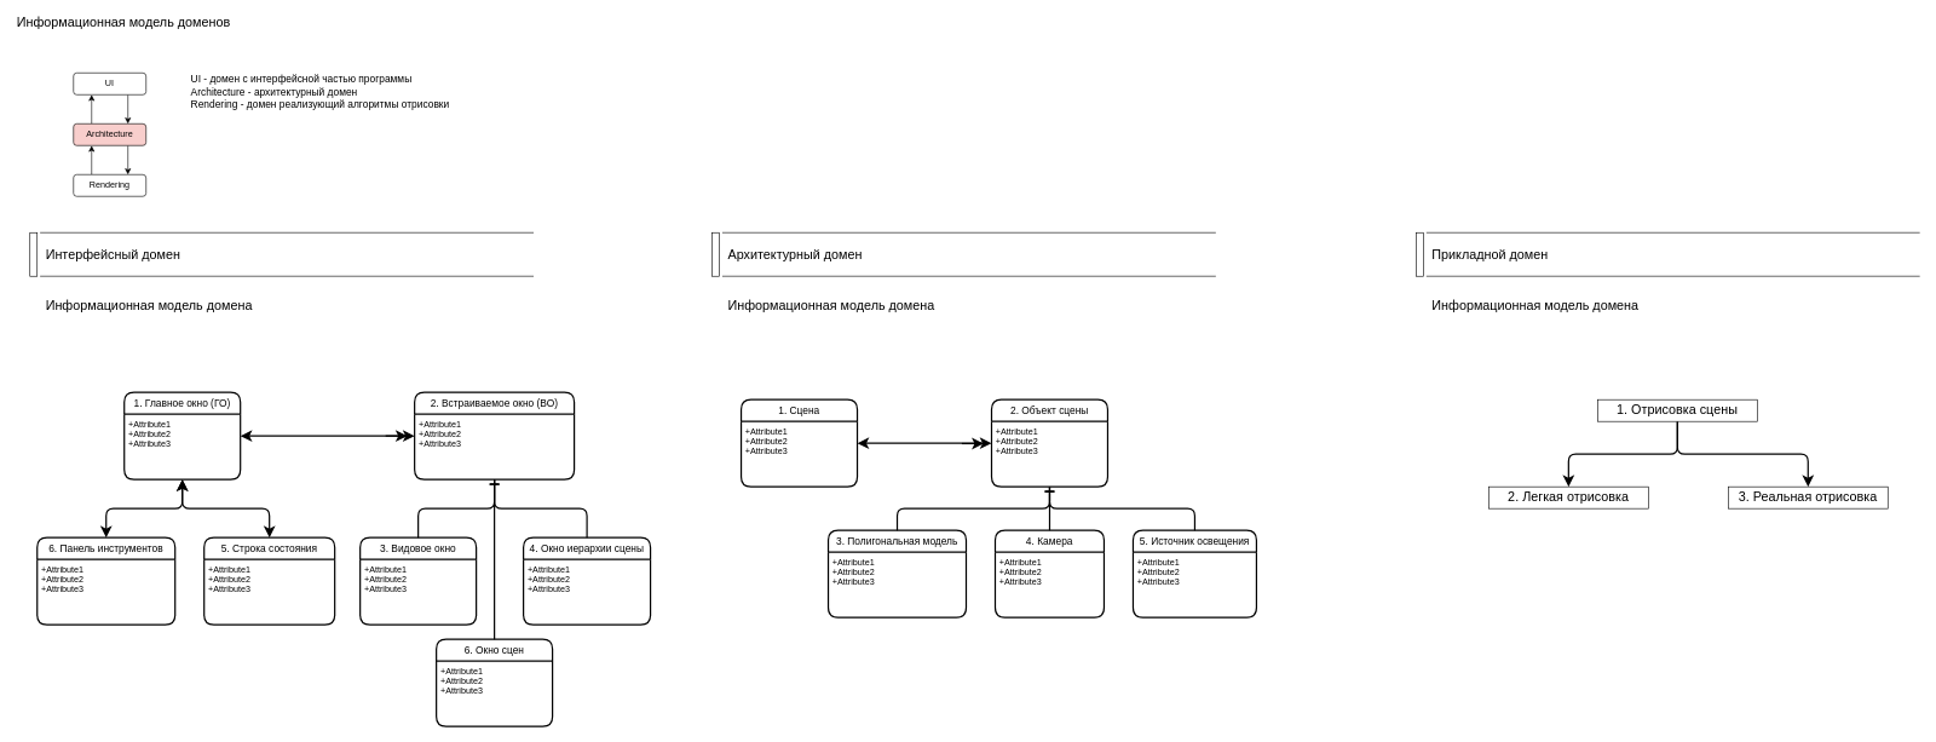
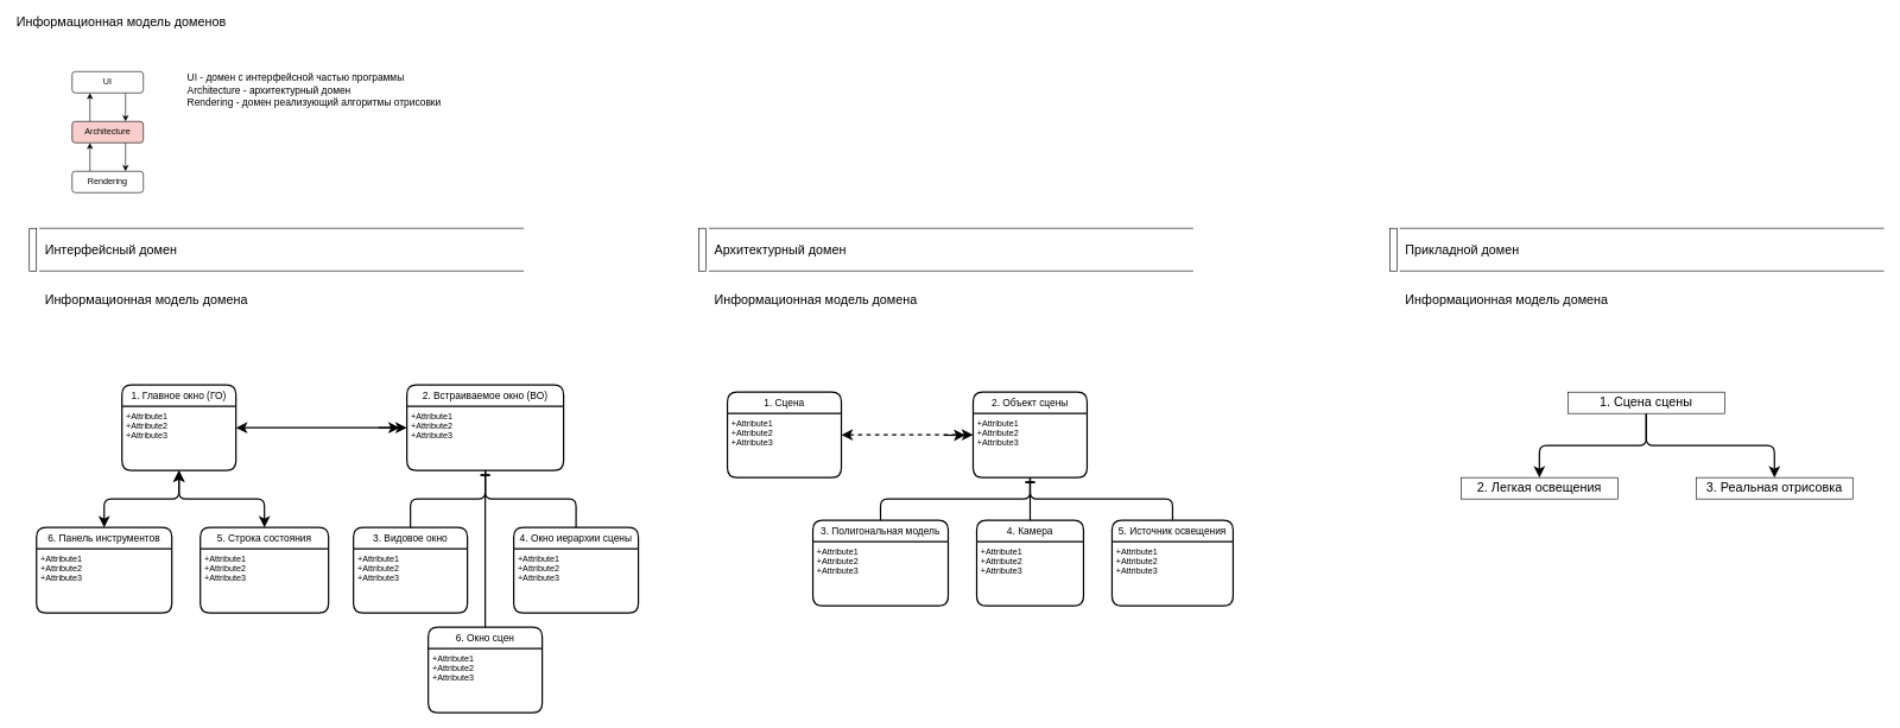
  <mxCell id="0" />
  <mxCell id="1" parent="0" />
  <mxCell id="2" value="Информационная модель доменов" style="text;html=1;strokeColor=none;fillColor=none;align=left;verticalAlign=middle;whiteSpace=wrap;rounded=0;fontSize=18;" vertex="1" parent="1"><mxGeometry x="20" y="20" width="360" height="20" as="geometry" /></mxCell>
  <mxCell id="3" style="edgeStyle=orthogonalEdgeStyle;rounded=0;orthogonalLoop=1;jettySize=auto;html=1;exitX=0.75;exitY=1;exitDx=0;exitDy=0;entryX=0.75;entryY=0;entryDx=0;entryDy=0;" edge="1" parent="1" source="4" target="7"><mxGeometry relative="1" as="geometry" /></mxCell>
  <mxCell id="4" value="UI" style="rounded=1;whiteSpace=wrap;html=1;align=center;" vertex="1" parent="1"><mxGeometry x="100" y="100" width="100" height="30" as="geometry" /></mxCell>
  <mxCell id="5" style="edgeStyle=orthogonalEdgeStyle;rounded=0;orthogonalLoop=1;jettySize=auto;html=1;exitX=0.25;exitY=0;exitDx=0;exitDy=0;entryX=0.25;entryY=1;entryDx=0;entryDy=0;" edge="1" parent="1" source="7" target="4"><mxGeometry relative="1" as="geometry" /></mxCell>
  <mxCell id="6" style="edgeStyle=orthogonalEdgeStyle;rounded=0;orthogonalLoop=1;jettySize=auto;html=1;exitX=0.75;exitY=1;exitDx=0;exitDy=0;entryX=0.75;entryY=0;entryDx=0;entryDy=0;" edge="1" parent="1" source="7" target="9"><mxGeometry relative="1" as="geometry" /></mxCell>
  <mxCell id="7" value="Architecture" style="rounded=1;whiteSpace=wrap;html=1;align=center;fillColor=#f8cecc;" vertex="1" parent="1"><mxGeometry x="100" y="170" width="100" height="30" as="geometry" /></mxCell>
  <mxCell id="8" style="edgeStyle=orthogonalEdgeStyle;rounded=0;orthogonalLoop=1;jettySize=auto;html=1;exitX=0.25;exitY=0;exitDx=0;exitDy=0;entryX=0.25;entryY=1;entryDx=0;entryDy=0;" edge="1" parent="1" source="9" target="7"><mxGeometry relative="1" as="geometry" /></mxCell>
  <mxCell id="9" value="Rendering" style="rounded=1;whiteSpace=wrap;html=1;align=center;" vertex="1" parent="1"><mxGeometry x="100" y="240" width="100" height="30" as="geometry" /></mxCell>
  <mxCell id="10" value="&lt;p style=&quot;font-size: 14px&quot;&gt;&lt;font style=&quot;font-size: 14px&quot;&gt;&lt;span style=&quot;font-weight: 400&quot;&gt;UI - домен с интерфейсной частью программы&lt;br&gt;&lt;/span&gt;&lt;/font&gt;&lt;font style=&quot;font-weight: normal ; font-size: 14px&quot;&gt;Architecture - архитектурный домен&lt;br&gt;&lt;/font&gt;&lt;span style=&quot;font-weight: 400&quot;&gt;&lt;font style=&quot;font-size: 14px&quot;&gt;Rendering - домен реализующий алгоритмы отрисовки&lt;/font&gt;&lt;/span&gt;&lt;/p&gt;" style="text;html=1;strokeColor=none;fillColor=none;align=left;verticalAlign=top;whiteSpace=wrap;rounded=0;" vertex="1" parent="1"><mxGeometry x="260" y="80" width="410" height="110" as="geometry" /></mxCell>
  <mxCell id="11" value="" style="endArrow=none;html=1;" edge="1" parent="1"><mxGeometry width="50" height="50" relative="1" as="geometry"><mxPoint x="54" y="320" as="sourcePoint" /><mxPoint x="734" y="320" as="targetPoint" /></mxGeometry></mxCell>
  <mxCell id="12" value="&lt;font style=&quot;font-size: 18px&quot;&gt;Интерфейсный домен&lt;/font&gt;" style="text;html=1;strokeColor=none;fillColor=none;align=left;verticalAlign=middle;whiteSpace=wrap;rounded=0;" vertex="1" parent="1"><mxGeometry x="60" y="320" width="320" height="60" as="geometry" /></mxCell>
  <mxCell id="13" value="" style="endArrow=none;html=1;" edge="1" parent="1"><mxGeometry width="50" height="50" relative="1" as="geometry"><mxPoint x="54" y="380" as="sourcePoint" /><mxPoint x="734" y="380" as="targetPoint" /></mxGeometry></mxCell>
  <mxCell id="14" value="" style="rounded=0;whiteSpace=wrap;html=1;fontSize=18;align=left;" vertex="1" parent="1"><mxGeometry x="40" y="320" width="10" height="60" as="geometry" /></mxCell>
  <mxCell id="15" value="&lt;font style=&quot;font-size: 18px&quot;&gt;Информационная модель домена&lt;/font&gt;" style="text;html=1;strokeColor=none;fillColor=none;align=left;verticalAlign=middle;whiteSpace=wrap;rounded=0;" vertex="1" parent="1"><mxGeometry x="60" y="390" width="320" height="60" as="geometry" /></mxCell>
  <mxCell id="16" style="edgeStyle=orthogonalEdgeStyle;rounded=0;orthogonalLoop=1;jettySize=auto;html=1;fontSize=18;startArrow=classic;startFill=1;endArrow=classic;endFill=1;startSize=10;strokeWidth=2;endSize=10;" edge="1" parent="1" source="17" target="19"><mxGeometry relative="1" as="geometry" /></mxCell>
  <mxCell id="17" value="1. Главное окно (ГО)" style="swimlane;childLayout=stackLayout;horizontal=1;startSize=30;horizontalStack=0;rounded=1;fontSize=14;fontStyle=0;strokeWidth=2;resizeParent=0;resizeLast=1;shadow=0;dashed=0;align=center;" vertex="1" parent="1"><mxGeometry x="170" y="540" width="160" height="120" as="geometry" /></mxCell>
  <mxCell id="18" value="+Attribute1&#10;+Attribute2&#10;+Attribute3" style="align=left;strokeColor=none;fillColor=none;spacingLeft=4;fontSize=12;verticalAlign=top;resizable=0;rotatable=0;part=1;" vertex="1" parent="17"><mxGeometry y="30" width="160" height="90" as="geometry" /></mxCell>
  <mxCell id="19" value="2. Встраиваемое окно (ВО)" style="swimlane;childLayout=stackLayout;horizontal=1;startSize=30;horizontalStack=0;rounded=1;fontSize=14;fontStyle=0;strokeWidth=2;resizeParent=0;resizeLast=1;shadow=0;dashed=0;align=center;" vertex="1" parent="1"><mxGeometry x="570" y="540" width="220" height="120" as="geometry" /></mxCell>
  <mxCell id="20" value="+Attribute1&#10;+Attribute2&#10;+Attribute3" style="align=left;strokeColor=none;fillColor=none;spacingLeft=4;fontSize=12;verticalAlign=top;resizable=0;rotatable=0;part=1;" vertex="1" parent="19"><mxGeometry y="30" width="220" height="90" as="geometry" /></mxCell>
  <mxCell id="21" value="3. Видовое окно" style="swimlane;childLayout=stackLayout;horizontal=1;startSize=30;horizontalStack=0;rounded=1;fontSize=14;fontStyle=0;strokeWidth=2;resizeParent=0;resizeLast=1;shadow=0;dashed=0;align=center;" vertex="1" parent="1"><mxGeometry x="495" y="740" width="160" height="120" as="geometry" /></mxCell>
  <mxCell id="22" value="+Attribute1&#10;+Attribute2&#10;+Attribute3" style="align=left;strokeColor=none;fillColor=none;spacingLeft=4;fontSize=12;verticalAlign=top;resizable=0;rotatable=0;part=1;" vertex="1" parent="21"><mxGeometry y="30" width="160" height="90" as="geometry" /></mxCell>
  <mxCell id="23" value="4. Окно иерархии сцены" style="swimlane;childLayout=stackLayout;horizontal=1;startSize=30;horizontalStack=0;rounded=1;fontSize=14;fontStyle=0;strokeWidth=2;resizeParent=0;resizeLast=1;shadow=0;dashed=0;align=center;" vertex="1" parent="1"><mxGeometry x="720" y="740" width="175" height="120" as="geometry" /></mxCell>
  <mxCell id="24" value="+Attribute1&#10;+Attribute2&#10;+Attribute3" style="align=left;strokeColor=none;fillColor=none;spacingLeft=4;fontSize=12;verticalAlign=top;resizable=0;rotatable=0;part=1;" vertex="1" parent="23"><mxGeometry y="30" width="175" height="90" as="geometry" /></mxCell>
  <mxCell id="25" style="edgeStyle=orthogonalEdgeStyle;rounded=1;orthogonalLoop=1;jettySize=auto;html=1;fontSize=18;endArrow=none;endFill=0;startArrow=ERone;startFill=0;strokeWidth=2;startSize=10;" edge="1" parent="1" source="20" target="21"><mxGeometry relative="1" as="geometry" /></mxCell>
  <mxCell id="26" style="edgeStyle=orthogonalEdgeStyle;rounded=1;orthogonalLoop=1;jettySize=auto;html=1;entryX=0.5;entryY=0;entryDx=0;entryDy=0;fontSize=18;startArrow=ERone;startFill=0;endArrow=none;endFill=0;strokeWidth=2;startSize=10;" edge="1" parent="1" source="20" target="23"><mxGeometry relative="1" as="geometry" /></mxCell>
  <mxCell id="27" value="5. Строка состояния" style="swimlane;childLayout=stackLayout;horizontal=1;startSize=30;horizontalStack=0;rounded=1;fontSize=14;fontStyle=0;strokeWidth=2;resizeParent=0;resizeLast=1;shadow=0;dashed=0;align=center;" vertex="1" parent="1"><mxGeometry x="280" y="740" width="180" height="120" as="geometry" /></mxCell>
  <mxCell id="28" value="+Attribute1&#10;+Attribute2&#10;+Attribute3" style="align=left;strokeColor=none;fillColor=none;spacingLeft=4;fontSize=12;verticalAlign=top;resizable=0;rotatable=0;part=1;" vertex="1" parent="27"><mxGeometry y="30" width="180" height="90" as="geometry" /></mxCell>
  <mxCell id="29" value="" style="endArrow=classic;html=1;fontSize=18;startSize=10;endSize=10;strokeWidth=2;" edge="1" parent="1"><mxGeometry width="50" height="50" relative="1" as="geometry"><mxPoint x="530" y="600" as="sourcePoint" /><mxPoint x="560" y="600" as="targetPoint" /></mxGeometry></mxCell>
  <mxCell id="30" value="6. Панель инструментов" style="swimlane;childLayout=stackLayout;horizontal=1;startSize=30;horizontalStack=0;rounded=1;fontSize=14;fontStyle=0;strokeWidth=2;resizeParent=0;resizeLast=1;shadow=0;dashed=0;align=center;" vertex="1" parent="1"><mxGeometry x="50" y="740" width="190" height="120" as="geometry" /></mxCell>
  <mxCell id="31" value="+Attribute1&#10;+Attribute2&#10;+Attribute3" style="align=left;strokeColor=none;fillColor=none;spacingLeft=4;fontSize=12;verticalAlign=top;resizable=0;rotatable=0;part=1;" vertex="1" parent="30"><mxGeometry y="30" width="190" height="90" as="geometry" /></mxCell>
  <mxCell id="32" style="edgeStyle=orthogonalEdgeStyle;rounded=1;orthogonalLoop=1;jettySize=auto;html=1;entryX=0.5;entryY=0;entryDx=0;entryDy=0;fontSize=18;startArrow=classic;startFill=1;endArrow=classic;endFill=1;startSize=10;endSize=10;strokeWidth=2;" edge="1" parent="1" source="18" target="27"><mxGeometry relative="1" as="geometry" /></mxCell>
  <mxCell id="33" style="edgeStyle=orthogonalEdgeStyle;rounded=1;orthogonalLoop=1;jettySize=auto;html=1;entryX=0.5;entryY=0;entryDx=0;entryDy=0;fontSize=18;startArrow=classic;startFill=1;endArrow=classic;endFill=1;startSize=10;endSize=10;strokeWidth=2;" edge="1" parent="1" source="18" target="30"><mxGeometry relative="1" as="geometry" /></mxCell>
  <mxCell id="34" value="6. Окно сцен" style="swimlane;childLayout=stackLayout;horizontal=1;startSize=30;horizontalStack=0;rounded=1;fontSize=14;fontStyle=0;strokeWidth=2;resizeParent=0;resizeLast=1;shadow=0;dashed=0;align=center;" vertex="1" parent="1"><mxGeometry x="600" y="880" width="160" height="120" as="geometry" /></mxCell>
  <mxCell id="35" value="+Attribute1&#10;+Attribute2&#10;+Attribute3" style="align=left;strokeColor=none;fillColor=none;spacingLeft=4;fontSize=12;verticalAlign=top;resizable=0;rotatable=0;part=1;" vertex="1" parent="34"><mxGeometry y="30" width="160" height="90" as="geometry" /></mxCell>
  <mxCell id="36" style="edgeStyle=orthogonalEdgeStyle;rounded=1;orthogonalLoop=1;jettySize=auto;html=1;fontSize=18;startArrow=ERone;startFill=0;endArrow=none;endFill=0;strokeWidth=2;startSize=10;" edge="1" parent="1" source="19" target="34"><mxGeometry relative="1" as="geometry"><mxPoint x="690" y="670" as="sourcePoint" /><mxPoint x="817.5" y="750" as="targetPoint" /></mxGeometry></mxCell>
  <mxCell id="37" value="" style="endArrow=none;html=1;" edge="1" parent="1"><mxGeometry width="50" height="50" relative="1" as="geometry"><mxPoint x="994" y="320" as="sourcePoint" /><mxPoint x="1674" y="320" as="targetPoint" /></mxGeometry></mxCell>
  <mxCell id="38" value="&lt;font style=&quot;font-size: 18px&quot;&gt;Архитектурный домен&lt;/font&gt;" style="text;html=1;strokeColor=none;fillColor=none;align=left;verticalAlign=middle;whiteSpace=wrap;rounded=0;" vertex="1" parent="1"><mxGeometry x="1000" y="320" width="320" height="60" as="geometry" /></mxCell>
  <mxCell id="39" value="" style="endArrow=none;html=1;" edge="1" parent="1"><mxGeometry width="50" height="50" relative="1" as="geometry"><mxPoint x="994" y="380" as="sourcePoint" /><mxPoint x="1674" y="380" as="targetPoint" /></mxGeometry></mxCell>
  <mxCell id="40" value="" style="rounded=0;whiteSpace=wrap;html=1;fontSize=18;align=left;" vertex="1" parent="1"><mxGeometry x="980" y="320" width="10" height="60" as="geometry" /></mxCell>
  <mxCell id="41" value="&lt;font style=&quot;font-size: 18px&quot;&gt;Информационная модель домена&lt;/font&gt;" style="text;html=1;strokeColor=none;fillColor=none;align=left;verticalAlign=middle;whiteSpace=wrap;rounded=0;" vertex="1" parent="1"><mxGeometry x="1000" y="390" width="320" height="60" as="geometry" /></mxCell>
  <mxCell id="42" value="1. Сцена" style="swimlane;childLayout=stackLayout;horizontal=1;startSize=30;horizontalStack=0;rounded=1;fontSize=14;fontStyle=0;strokeWidth=2;resizeParent=0;resizeLast=1;shadow=0;dashed=0;align=center;" vertex="1" parent="1"><mxGeometry x="1020" y="550" width="160" height="120" as="geometry" /></mxCell>
  <mxCell id="43" value="+Attribute1&#10;+Attribute2&#10;+Attribute3" style="align=left;strokeColor=none;fillColor=none;spacingLeft=4;fontSize=12;verticalAlign=top;resizable=0;rotatable=0;part=1;" vertex="1" parent="42"><mxGeometry y="30" width="160" height="90" as="geometry" /></mxCell>
  <mxCell id="44" value="2. Объект сцены" style="swimlane;childLayout=stackLayout;horizontal=1;startSize=30;horizontalStack=0;rounded=1;fontSize=14;fontStyle=0;strokeWidth=2;resizeParent=0;resizeLast=1;shadow=0;dashed=0;align=center;" vertex="1" parent="1"><mxGeometry x="1365" y="550" width="160" height="120" as="geometry" /></mxCell>
  <mxCell id="45" value="+Attribute1&#10;+Attribute2&#10;+Attribute3" style="align=left;strokeColor=none;fillColor=none;spacingLeft=4;fontSize=12;verticalAlign=top;resizable=0;rotatable=0;part=1;" vertex="1" parent="44"><mxGeometry y="30" width="160" height="90" as="geometry" /></mxCell>
  <mxCell id="46" value="3. Полигональная модель" style="swimlane;childLayout=stackLayout;horizontal=1;startSize=30;horizontalStack=0;rounded=1;fontSize=14;fontStyle=0;strokeWidth=2;resizeParent=0;resizeLast=1;shadow=0;dashed=0;align=center;" vertex="1" parent="1"><mxGeometry x="1140" y="730" width="190" height="120" as="geometry" /></mxCell>
  <mxCell id="47" value="+Attribute1&#10;+Attribute2&#10;+Attribute3" style="align=left;strokeColor=none;fillColor=none;spacingLeft=4;fontSize=12;verticalAlign=top;resizable=0;rotatable=0;part=1;" vertex="1" parent="46"><mxGeometry y="30" width="190" height="90" as="geometry" /></mxCell>
  <mxCell id="48" value="5. Источник освещения" style="swimlane;childLayout=stackLayout;horizontal=1;startSize=30;horizontalStack=0;rounded=1;fontSize=14;fontStyle=0;strokeWidth=2;resizeParent=0;resizeLast=1;shadow=0;dashed=0;align=center;" vertex="1" parent="1"><mxGeometry x="1560" y="730" width="170" height="120" as="geometry" /></mxCell>
  <mxCell id="49" value="+Attribute1&#10;+Attribute2&#10;+Attribute3" style="align=left;strokeColor=none;fillColor=none;spacingLeft=4;fontSize=12;verticalAlign=top;resizable=0;rotatable=0;part=1;" vertex="1" parent="48"><mxGeometry y="30" width="170" height="90" as="geometry" /></mxCell>
  <mxCell id="50" value="4. Камера" style="swimlane;childLayout=stackLayout;horizontal=1;startSize=30;horizontalStack=0;rounded=1;fontSize=14;fontStyle=0;strokeWidth=2;resizeParent=0;resizeLast=1;shadow=0;dashed=0;align=center;" vertex="1" parent="1"><mxGeometry x="1370" y="730" width="150" height="120" as="geometry" /></mxCell>
  <mxCell id="51" value="+Attribute1&#10;+Attribute2&#10;+Attribute3" style="align=left;strokeColor=none;fillColor=none;spacingLeft=4;fontSize=12;verticalAlign=top;resizable=0;rotatable=0;part=1;" vertex="1" parent="50"><mxGeometry y="30" width="150" height="90" as="geometry" /></mxCell>
  <mxCell id="52" style="edgeStyle=orthogonalEdgeStyle;rounded=1;orthogonalLoop=1;jettySize=auto;html=1;fontSize=18;startArrow=ERone;startFill=0;endArrow=none;endFill=0;startSize=10;endSize=10;strokeWidth=2;" edge="1" parent="1" source="45" target="46"><mxGeometry relative="1" as="geometry"><Array as="points"><mxPoint x="1445" y="700" /><mxPoint x="1235" y="700" /></Array></mxGeometry></mxCell>
  <mxCell id="53" style="edgeStyle=orthogonalEdgeStyle;rounded=1;orthogonalLoop=1;jettySize=auto;html=1;fontSize=18;startArrow=ERone;startFill=0;endArrow=none;endFill=0;startSize=10;endSize=10;strokeWidth=2;" edge="1" parent="1" source="45" target="50"><mxGeometry relative="1" as="geometry" /></mxCell>
  <mxCell id="54" style="edgeStyle=orthogonalEdgeStyle;rounded=1;orthogonalLoop=1;jettySize=auto;html=1;fontSize=18;startArrow=ERone;startFill=0;endArrow=none;endFill=0;startSize=10;endSize=10;strokeWidth=2;" edge="1" parent="1" source="45" target="48"><mxGeometry relative="1" as="geometry"><Array as="points"><mxPoint x="1445" y="700" /><mxPoint x="1645" y="700" /></Array></mxGeometry></mxCell>
- <mxCell id="55" style="edgeStyle=orthogonalEdgeStyle;rounded=1;orthogonalLoop=1;jettySize=auto;html=1;fontSize=18;startArrow=classic;startFill=1;endArrow=classic;endFill=1;startSize=10;endSize=10;strokeWidth=2;" edge="1" parent="1" source="42" target="44"><mxGeometry relative="1" as="geometry" /></mxCell>
+ <mxCell id="55" style="edgeStyle=orthogonalEdgeStyle;rounded=1;orthogonalLoop=1;jettySize=auto;html=1;fontSize=18;startArrow=classic;startFill=1;endArrow=classic;endFill=1;startSize=10;endSize=10;strokeWidth=2;dashed=1;" edge="1" parent="1" source="42" target="44"><mxGeometry relative="1" as="geometry" /></mxCell>
  <mxCell id="56" value="" style="endArrow=classic;html=1;fontSize=18;startSize=10;endSize=10;strokeWidth=2;" edge="1" parent="1"><mxGeometry width="50" height="50" relative="1" as="geometry"><mxPoint x="1324" y="610.5" as="sourcePoint" /><mxPoint x="1354" y="610.5" as="targetPoint" /></mxGeometry></mxCell>
  <mxCell id="57" value="" style="endArrow=none;html=1;" edge="1" parent="1"><mxGeometry width="50" height="50" relative="1" as="geometry"><mxPoint x="1964" y="320" as="sourcePoint" /><mxPoint x="2644" y="320" as="targetPoint" /></mxGeometry></mxCell>
  <mxCell id="58" value="&lt;font style=&quot;font-size: 18px&quot;&gt;Прикладной домен&lt;/font&gt;" style="text;html=1;strokeColor=none;fillColor=none;align=left;verticalAlign=middle;whiteSpace=wrap;rounded=0;" vertex="1" parent="1"><mxGeometry x="1970" y="320" width="320" height="60" as="geometry" /></mxCell>
  <mxCell id="59" value="" style="endArrow=none;html=1;" edge="1" parent="1"><mxGeometry width="50" height="50" relative="1" as="geometry"><mxPoint x="1964" y="380" as="sourcePoint" /><mxPoint x="2644" y="380" as="targetPoint" /></mxGeometry></mxCell>
  <mxCell id="60" value="" style="rounded=0;whiteSpace=wrap;html=1;fontSize=18;align=left;" vertex="1" parent="1"><mxGeometry x="1950" y="320" width="10" height="60" as="geometry" /></mxCell>
  <mxCell id="61" value="&lt;font style=&quot;font-size: 18px&quot;&gt;Информационная модель домена&lt;/font&gt;" style="text;html=1;strokeColor=none;fillColor=none;align=left;verticalAlign=middle;whiteSpace=wrap;rounded=0;" vertex="1" parent="1"><mxGeometry x="1970" y="390" width="320" height="60" as="geometry" /></mxCell>
  <mxCell id="62" style="edgeStyle=orthogonalEdgeStyle;rounded=1;orthogonalLoop=1;jettySize=auto;html=1;fontSize=18;startArrow=none;startFill=0;endArrow=classic;endFill=1;startSize=10;endSize=10;strokeWidth=2;" edge="1" parent="1" source="64" target="65"><mxGeometry relative="1" as="geometry" /></mxCell>
  <mxCell id="63" style="edgeStyle=orthogonalEdgeStyle;rounded=1;orthogonalLoop=1;jettySize=auto;html=1;fontSize=18;startArrow=none;startFill=0;endArrow=classic;endFill=1;startSize=10;endSize=10;strokeWidth=2;" edge="1" parent="1" source="64" target="66"><mxGeometry relative="1" as="geometry" /></mxCell>
- <mxCell id="64" value="1. Отрисовка сцены" style="rounded=0;whiteSpace=wrap;html=1;fontSize=18;align=center;" vertex="1" parent="1"><mxGeometry x="2200" y="550" width="220" height="30" as="geometry" /></mxCell>
- <mxCell id="65" value="2. Легкая отрисовка" style="rounded=0;whiteSpace=wrap;html=1;fontSize=18;align=center;" vertex="1" parent="1"><mxGeometry x="2050" y="670" width="220" height="30" as="geometry" /></mxCell>
+ <mxCell id="64" value="1. Сцена сцены" style="rounded=0;whiteSpace=wrap;html=1;fontSize=18;align=center;" vertex="1" parent="1"><mxGeometry x="2200" y="550" width="220" height="30" as="geometry" /></mxCell>
+ <mxCell id="65" value="2. Легкая освещения" style="rounded=0;whiteSpace=wrap;html=1;fontSize=18;align=center;" vertex="1" parent="1"><mxGeometry x="2050" y="670" width="220" height="30" as="geometry" /></mxCell>
  <mxCell id="66" value="3. Реальная отрисовка" style="rounded=0;whiteSpace=wrap;html=1;fontSize=18;align=center;" vertex="1" parent="1"><mxGeometry x="2380" y="670" width="220" height="30" as="geometry" /></mxCell>
